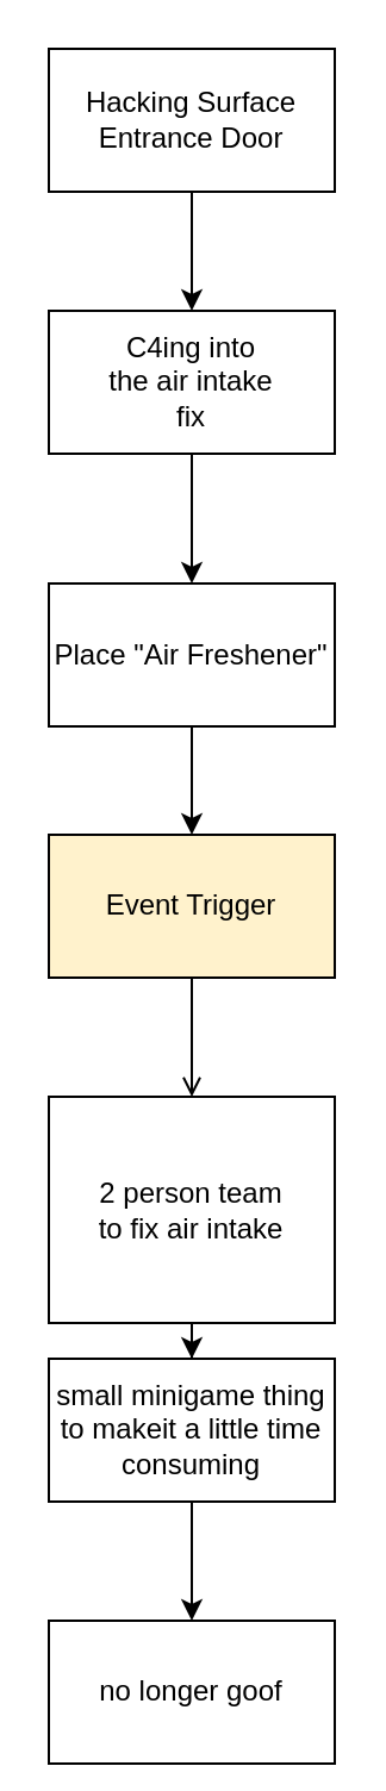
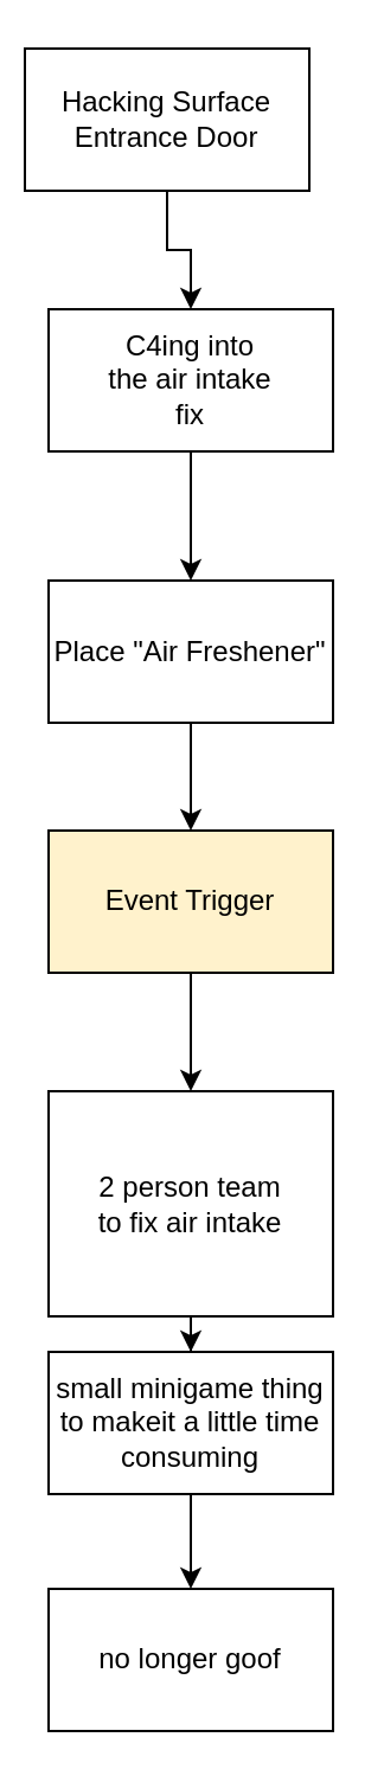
  <mxCell id="0" />
  <mxCell id="1" parent="0" />
  <mxCell id="2" style="edgeStyle=orthogonalEdgeStyle;rounded=0;orthogonalLoop=1;jettySize=auto;html=1;" edge="1" parent="1" source="3" target="5"><mxGeometry relative="1" as="geometry" /></mxCell>
- <mxCell id="3" value="Hacking Surface Entrance Door" style="rounded=0;whiteSpace=wrap;html=1;" parent="1" vertex="1"><mxGeometry x="20" y="20" width="120" height="60" as="geometry" /></mxCell>
+ <mxCell id="3" value="Hacking Surface Entrance Door" style="rounded=0;whiteSpace=wrap;html=1;" parent="1" vertex="1"><mxGeometry x="10" y="20" width="120" height="60" as="geometry" /></mxCell>
  <mxCell id="4" style="edgeStyle=orthogonalEdgeStyle;rounded=0;orthogonalLoop=1;jettySize=auto;html=1;entryX=0.5;entryY=0;entryDx=0;entryDy=0;" edge="1" parent="1" source="5" target="7"><mxGeometry relative="1" as="geometry" /></mxCell>
  <mxCell id="5" value="C4ing into&lt;br&gt;the air intake&lt;br&gt;fix" style="rounded=0;whiteSpace=wrap;html=1;" vertex="1" parent="1"><mxGeometry x="20" y="130" width="120" height="60" as="geometry" /></mxCell>
  <mxCell id="6" value="" style="edgeStyle=orthogonalEdgeStyle;rounded=0;orthogonalLoop=1;jettySize=auto;html=1;" edge="1" parent="1" source="7" target="9"><mxGeometry relative="1" as="geometry" /></mxCell>
  <mxCell id="7" value="Place &quot;Air Freshener&quot;" style="rounded=0;whiteSpace=wrap;html=1;" vertex="1" parent="1"><mxGeometry x="20" y="244.5" width="120" height="60" as="geometry" /></mxCell>
- <mxCell id="8" value="" style="edgeStyle=orthogonalEdgeStyle;rounded=0;orthogonalLoop=1;jettySize=auto;html=1;endArrow=open;" edge="1" parent="1" source="9" target="11"><mxGeometry relative="1" as="geometry" /></mxCell>
+ <mxCell id="8" value="" style="edgeStyle=orthogonalEdgeStyle;rounded=0;orthogonalLoop=1;jettySize=auto;html=1;" edge="1" parent="1" source="9" target="11"><mxGeometry relative="1" as="geometry" /></mxCell>
  <mxCell id="9" value="Event Trigger" style="rounded=0;whiteSpace=wrap;html=1;fillColor=#fff2cc;" vertex="1" parent="1"><mxGeometry x="20" y="350" width="120" height="60" as="geometry" /></mxCell>
  <mxCell id="10" value="" style="edgeStyle=orthogonalEdgeStyle;rounded=0;orthogonalLoop=1;jettySize=auto;html=1;" edge="1" parent="1" source="11" target="13"><mxGeometry relative="1" as="geometry" /></mxCell>
  <mxCell id="11" value="2 person team&lt;br&gt;to fix air intake" style="rounded=0;whiteSpace=wrap;html=1;" vertex="1" parent="1"><mxGeometry x="20" y="460" width="120" height="95" as="geometry" /></mxCell>
  <mxCell id="12" value="" style="edgeStyle=orthogonalEdgeStyle;rounded=0;orthogonalLoop=1;jettySize=auto;html=1;" edge="1" parent="1" source="13" target="14"><mxGeometry relative="1" as="geometry" /></mxCell>
  <mxCell id="13" value="small minigame thing to makeit a little time consuming" style="rounded=0;whiteSpace=wrap;html=1;" vertex="1" parent="1"><mxGeometry x="20" y="570" width="120" height="60" as="geometry" /></mxCell>
- <mxCell id="14" value="no longer goof" style="rounded=0;whiteSpace=wrap;html=1;" vertex="1" parent="1"><mxGeometry x="20" y="680" width="120" height="60" as="geometry" /></mxCell>
+ <mxCell id="14" value="no longer goof" style="rounded=0;whiteSpace=wrap;html=1;" vertex="1" parent="1"><mxGeometry x="20" y="670" width="120" height="60" as="geometry" /></mxCell>
